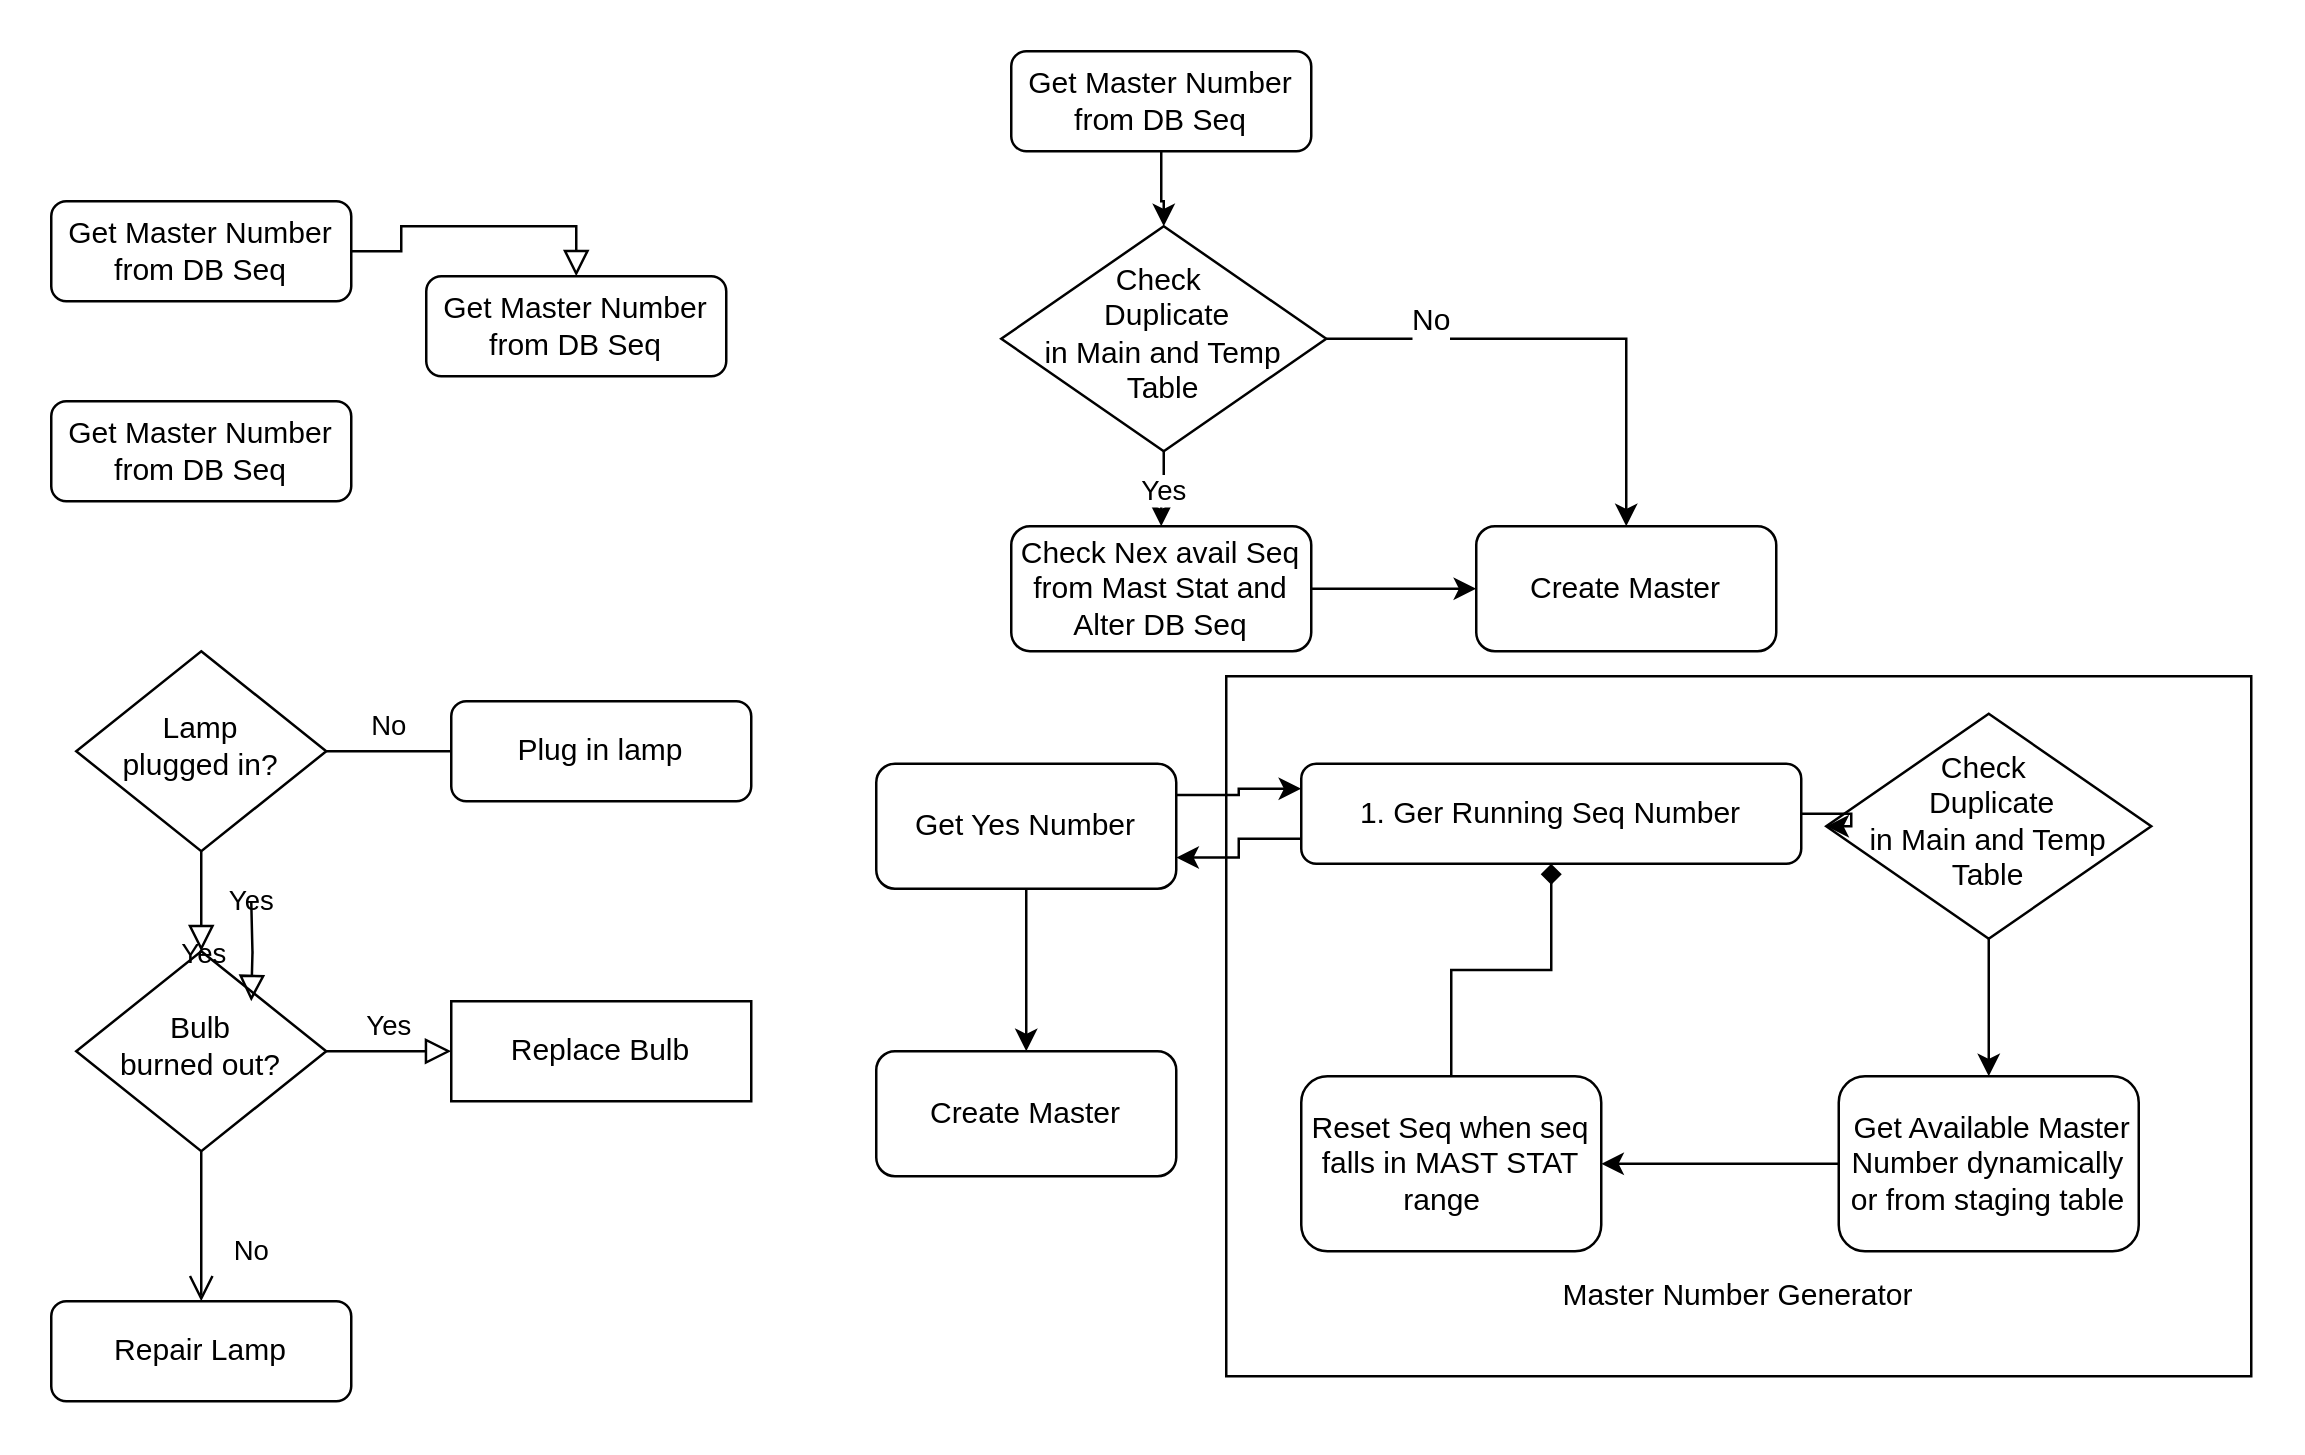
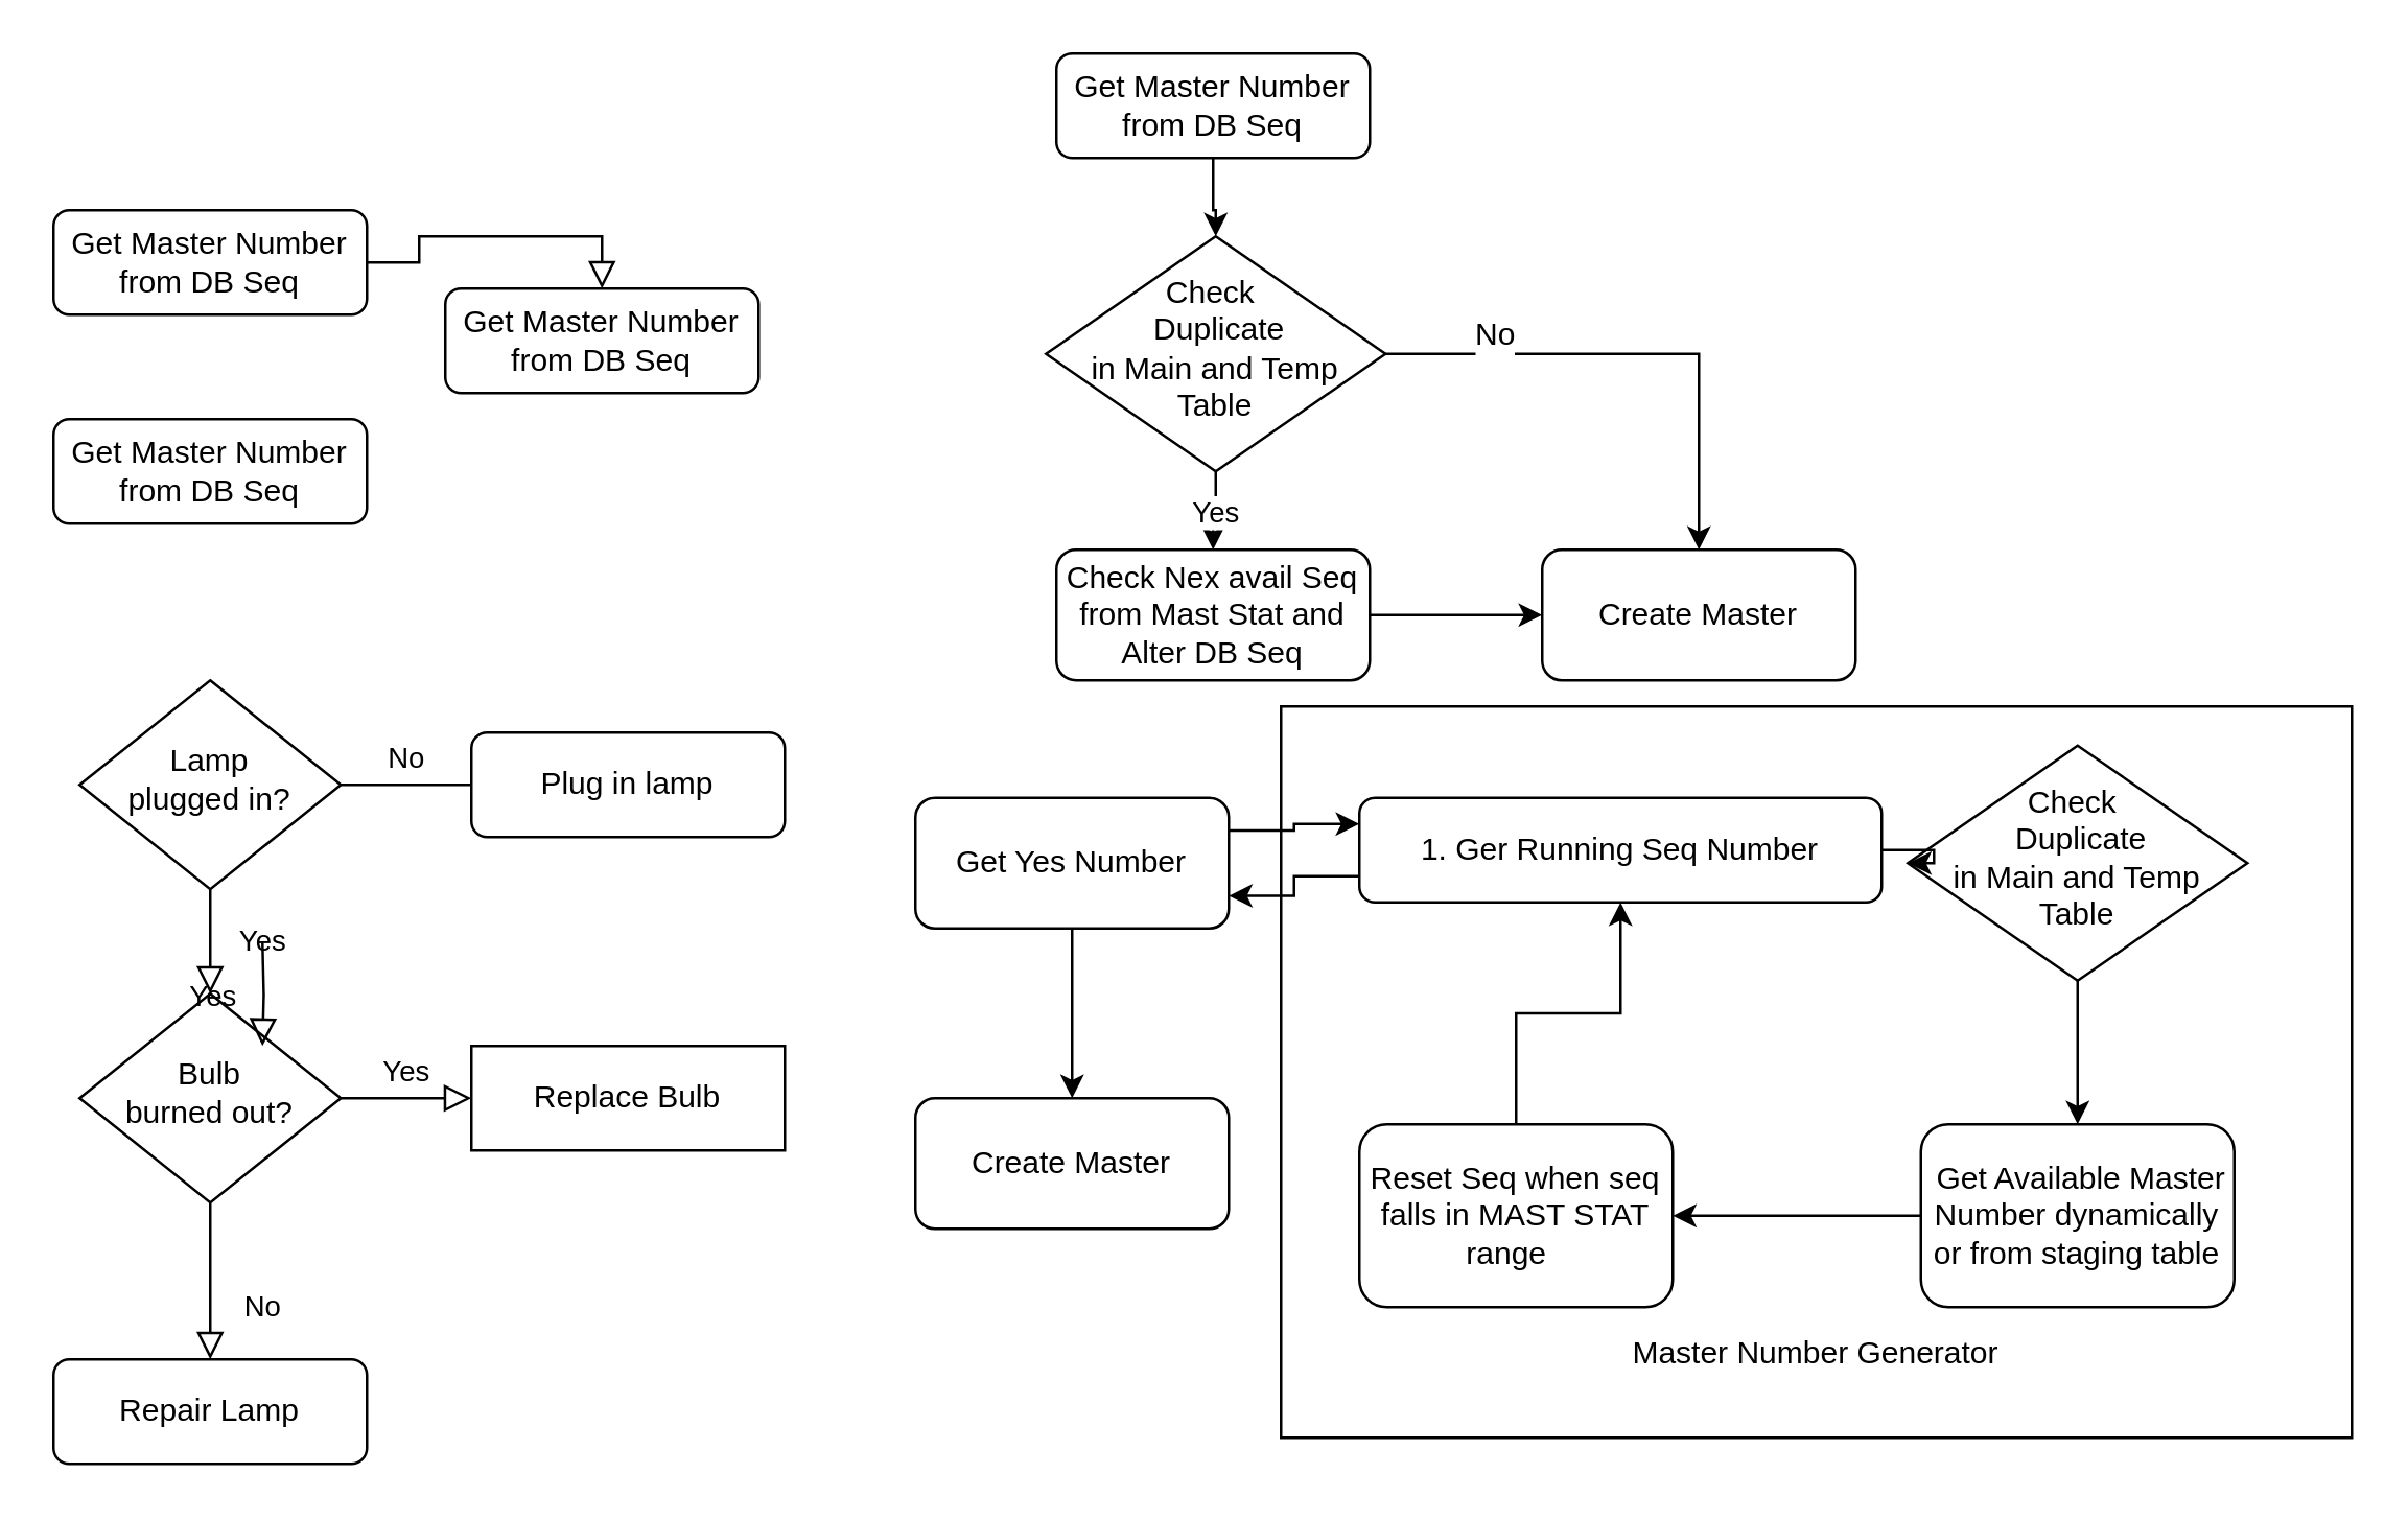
  <mxCell id="0" />
  <mxCell id="1" parent="0" />
  <mxCell id="2" value="&lt;br&gt;&lt;br&gt;&lt;br&gt;&lt;br&gt;&lt;br&gt;&lt;br&gt;&lt;br&gt;&lt;br&gt;&lt;br&gt;&lt;br&gt;&lt;br&gt;&lt;br&gt;&lt;br&gt;&lt;br&gt;&lt;br&gt;Master Number Generator" style="rounded=0;whiteSpace=wrap;html=1;" parent="1" vertex="1"><mxGeometry x="490" y="270" width="410" height="280" as="geometry" /></mxCell>
  <mxCell id="3" value="" style="rounded=0;html=1;jettySize=auto;orthogonalLoop=1;fontSize=11;endArrow=block;endFill=0;endSize=8;strokeWidth=1;shadow=0;labelBackgroundColor=none;edgeStyle=orthogonalEdgeStyle;entryX=0.5;entryY=0;entryDx=0;entryDy=0;" parent="1" source="4" target="14" edge="1"><mxGeometry relative="1" as="geometry" /></mxCell>
  <mxCell id="4" value="Get Master Number from DB Seq" style="rounded=1;whiteSpace=wrap;html=1;fontSize=12;glass=0;strokeWidth=1;shadow=0;" parent="1" vertex="1"><mxGeometry x="20" y="80" width="120" height="40" as="geometry" /></mxCell>
  <mxCell id="5" value="Yes" style="rounded=0;html=1;jettySize=auto;orthogonalLoop=1;fontSize=11;endArrow=block;endFill=0;endSize=8;strokeWidth=1;shadow=0;labelBackgroundColor=none;edgeStyle=orthogonalEdgeStyle;" parent="1" source="7" target="11" edge="1"><mxGeometry y="20" relative="1" as="geometry"><mxPoint as="offset" /></mxGeometry></mxCell>
  <mxCell id="6" value="No" style="edgeStyle=orthogonalEdgeStyle;rounded=0;html=1;jettySize=auto;orthogonalLoop=1;fontSize=11;endArrow=none;endFill=0;endSize=8;strokeWidth=1;shadow=0;labelBackgroundColor=none;" parent="1" source="7" target="8" edge="1"><mxGeometry y="10" relative="1" as="geometry"><mxPoint as="offset" /></mxGeometry></mxCell>
  <mxCell id="7" value="Lamp&lt;br&gt;plugged in?" style="rhombus;whiteSpace=wrap;html=1;shadow=0;fontFamily=Helvetica;fontSize=12;align=center;strokeWidth=1;spacing=6;spacingTop=-4;" parent="1" vertex="1"><mxGeometry x="30" y="260" width="100" height="80" as="geometry" /></mxCell>
  <mxCell id="8" value="Plug in lamp" style="rounded=1;whiteSpace=wrap;html=1;fontSize=12;glass=0;strokeWidth=1;shadow=0;" parent="1" vertex="1"><mxGeometry x="180" y="280" width="120" height="40" as="geometry" /></mxCell>
- <mxCell id="9" value="No" style="rounded=0;html=1;jettySize=auto;orthogonalLoop=1;fontSize=11;endArrow=open;endFill=0;endSize=8;strokeWidth=1;shadow=0;labelBackgroundColor=none;edgeStyle=orthogonalEdgeStyle;" parent="1" source="11" target="12" edge="1"><mxGeometry x="0.333" y="20" relative="1" as="geometry"><mxPoint as="offset" /></mxGeometry></mxCell>
+ <mxCell id="9" value="No" style="rounded=0;html=1;jettySize=auto;orthogonalLoop=1;fontSize=11;endArrow=block;endFill=0;endSize=8;strokeWidth=1;shadow=0;labelBackgroundColor=none;edgeStyle=orthogonalEdgeStyle;" parent="1" source="11" target="12" edge="1"><mxGeometry x="0.333" y="20" relative="1" as="geometry"><mxPoint as="offset" /></mxGeometry></mxCell>
  <mxCell id="10" value="Yes" style="edgeStyle=orthogonalEdgeStyle;rounded=0;html=1;jettySize=auto;orthogonalLoop=1;fontSize=11;endArrow=block;endFill=0;endSize=8;strokeWidth=1;shadow=0;labelBackgroundColor=none;" parent="1" source="11" target="13" edge="1"><mxGeometry y="10" relative="1" as="geometry"><mxPoint as="offset" /></mxGeometry></mxCell>
  <mxCell id="11" value="Bulb&lt;br&gt;burned out?" style="rhombus;whiteSpace=wrap;html=1;shadow=0;fontFamily=Helvetica;fontSize=12;align=center;strokeWidth=1;spacing=6;spacingTop=-4;" parent="1" vertex="1"><mxGeometry x="30" y="380" width="100" height="80" as="geometry" /></mxCell>
  <mxCell id="12" value="Repair Lamp" style="rounded=1;whiteSpace=wrap;html=1;fontSize=12;glass=0;strokeWidth=1;shadow=0;" parent="1" vertex="1"><mxGeometry x="20" y="520" width="120" height="40" as="geometry" /></mxCell>
  <mxCell id="13" value="Replace Bulb" style="whiteSpace=wrap;html=1;fontSize=12;glass=0;strokeWidth=1;shadow=0;rounded=0;" parent="1" vertex="1"><mxGeometry x="180" y="400" width="120" height="40" as="geometry" /></mxCell>
  <mxCell id="14" value="Get Master Number from DB Seq" style="rounded=1;whiteSpace=wrap;html=1;fontSize=12;glass=0;strokeWidth=1;shadow=0;" parent="1" vertex="1"><mxGeometry x="170" y="110" width="120" height="40" as="geometry" /></mxCell>
  <mxCell id="15" value="Get Master Number from DB Seq" style="rounded=1;whiteSpace=wrap;html=1;fontSize=12;glass=0;strokeWidth=1;shadow=0;" parent="1" vertex="1"><mxGeometry x="20" y="160" width="120" height="40" as="geometry" /></mxCell>
  <mxCell id="16" value="" style="edgeStyle=orthogonalEdgeStyle;rounded=0;orthogonalLoop=1;jettySize=auto;html=1;entryX=0.5;entryY=0;entryDx=0;entryDy=0;" parent="1" source="19" target="22" edge="1"><mxGeometry relative="1" as="geometry"><mxPoint x="610" y="135" as="targetPoint" /></mxGeometry></mxCell>
  <mxCell id="17" value="No" style="text;html=1;align=center;verticalAlign=middle;resizable=0;points=[];labelBackgroundColor=#ffffff;" parent="16" vertex="1" connectable="0"><mxGeometry x="-0.58" y="8" relative="1" as="geometry"><mxPoint as="offset" /></mxGeometry></mxCell>
  <mxCell id="18" value="Yes" style="edgeStyle=orthogonalEdgeStyle;rounded=0;orthogonalLoop=1;jettySize=auto;html=1;" parent="1" source="19" target="25" edge="1"><mxGeometry relative="1" as="geometry" /></mxCell>
  <mxCell id="19" value="Check&amp;nbsp;&lt;br&gt;&amp;nbsp;Duplicate &lt;br&gt;in Main and Temp Table" style="rhombus;whiteSpace=wrap;html=1;shadow=0;fontFamily=Helvetica;fontSize=12;align=center;strokeWidth=1;spacing=6;spacingTop=-4;" parent="1" vertex="1"><mxGeometry x="400" y="90" width="130" height="90" as="geometry" /></mxCell>
  <mxCell id="20" value="" style="edgeStyle=orthogonalEdgeStyle;rounded=0;orthogonalLoop=1;jettySize=auto;html=1;entryX=0.5;entryY=0;entryDx=0;entryDy=0;" parent="1" source="21" target="19" edge="1"><mxGeometry relative="1" as="geometry"><mxPoint x="464" y="140" as="targetPoint" /></mxGeometry></mxCell>
  <mxCell id="21" value="Get Master Number from DB Seq" style="rounded=1;whiteSpace=wrap;html=1;fontSize=12;glass=0;strokeWidth=1;shadow=0;" parent="1" vertex="1"><mxGeometry x="404" y="20" width="120" height="40" as="geometry" /></mxCell>
  <mxCell id="22" value="Create Master" style="rounded=1;whiteSpace=wrap;html=1;fontSize=12;glass=0;strokeWidth=1;shadow=0;" parent="1" vertex="1"><mxGeometry x="590" y="210" width="120" height="50" as="geometry" /></mxCell>
  <mxCell id="23" value="Yes" style="rounded=0;html=1;jettySize=auto;orthogonalLoop=1;fontSize=11;endArrow=block;endFill=0;endSize=8;strokeWidth=1;shadow=0;labelBackgroundColor=none;edgeStyle=orthogonalEdgeStyle;" parent="1" edge="1"><mxGeometry y="20" relative="1" as="geometry"><mxPoint as="offset" /><mxPoint x="100" y="360" as="sourcePoint" /><mxPoint x="100" y="400" as="targetPoint" /></mxGeometry></mxCell>
  <mxCell id="24" style="edgeStyle=orthogonalEdgeStyle;rounded=0;orthogonalLoop=1;jettySize=auto;html=1;entryX=0;entryY=0.5;entryDx=0;entryDy=0;" parent="1" source="25" target="22" edge="1"><mxGeometry relative="1" as="geometry"><mxPoint x="590" y="230" as="targetPoint" /></mxGeometry></mxCell>
  <mxCell id="25" value="Check Nex avail Seq&lt;br&gt;from Mast Stat and Alter DB Seq" style="rounded=1;whiteSpace=wrap;html=1;fontSize=12;glass=0;strokeWidth=1;shadow=0;" parent="1" vertex="1"><mxGeometry x="404" y="210" width="120" height="50" as="geometry" /></mxCell>
  <mxCell id="26" style="edgeStyle=orthogonalEdgeStyle;rounded=0;orthogonalLoop=1;jettySize=auto;html=1;" parent="1" source="27" target="32" edge="1"><mxGeometry relative="1" as="geometry" /></mxCell>
  <mxCell id="27" value="Check&amp;nbsp;&lt;br&gt;&amp;nbsp;Duplicate &lt;br&gt;in Main and Temp Table" style="rhombus;whiteSpace=wrap;html=1;shadow=0;fontFamily=Helvetica;fontSize=12;align=center;strokeWidth=1;spacing=6;spacingTop=-4;" parent="1" vertex="1"><mxGeometry x="730" y="285" width="130" height="90" as="geometry" /></mxCell>
  <mxCell id="28" style="edgeStyle=orthogonalEdgeStyle;rounded=0;orthogonalLoop=1;jettySize=auto;html=1;" parent="1" source="30" target="35" edge="1"><mxGeometry relative="1" as="geometry" /></mxCell>
  <mxCell id="29" style="edgeStyle=orthogonalEdgeStyle;rounded=0;orthogonalLoop=1;jettySize=auto;html=1;entryX=0;entryY=0.25;entryDx=0;entryDy=0;exitX=1;exitY=0.25;exitDx=0;exitDy=0;" parent="1" source="30" target="38" edge="1"><mxGeometry relative="1" as="geometry" /></mxCell>
  <mxCell id="30" value="Get Yes Number" style="rounded=1;whiteSpace=wrap;html=1;fontSize=12;glass=0;strokeWidth=1;shadow=0;" parent="1" vertex="1"><mxGeometry x="350" y="305" width="120" height="50" as="geometry" /></mxCell>
  <mxCell id="31" value="" style="edgeStyle=orthogonalEdgeStyle;rounded=0;orthogonalLoop=1;jettySize=auto;html=1;" parent="1" source="32" target="34" edge="1"><mxGeometry relative="1" as="geometry" /></mxCell>
  <mxCell id="32" value="&amp;nbsp;Get Available Master Number dynamically or from staging table" style="rounded=1;whiteSpace=wrap;html=1;fontSize=12;glass=0;strokeWidth=1;shadow=0;" parent="1" vertex="1"><mxGeometry x="735" y="430" width="120" height="70" as="geometry" /></mxCell>
- <mxCell id="33" style="edgeStyle=orthogonalEdgeStyle;rounded=0;orthogonalLoop=1;jettySize=auto;html=1;entryX=0.5;entryY=1;entryDx=0;entryDy=0;endArrow=diamond;" parent="1" source="34" target="38" edge="1"><mxGeometry relative="1" as="geometry" /></mxCell>
+ <mxCell id="33" style="edgeStyle=orthogonalEdgeStyle;rounded=0;orthogonalLoop=1;jettySize=auto;html=1;entryX=0.5;entryY=1;entryDx=0;entryDy=0;" parent="1" source="34" target="38" edge="1"><mxGeometry relative="1" as="geometry" /></mxCell>
  <mxCell id="34" value="Reset Seq when seq falls in MAST STAT range&amp;nbsp;&amp;nbsp;" style="rounded=1;whiteSpace=wrap;html=1;fontSize=12;glass=0;strokeWidth=1;shadow=0;" parent="1" vertex="1"><mxGeometry x="520" y="430" width="120" height="70" as="geometry" /></mxCell>
  <mxCell id="35" value="Create Master" style="rounded=1;whiteSpace=wrap;html=1;fontSize=12;glass=0;strokeWidth=1;shadow=0;" parent="1" vertex="1"><mxGeometry x="350" y="420" width="120" height="50" as="geometry" /></mxCell>
  <mxCell id="36" style="edgeStyle=orthogonalEdgeStyle;rounded=0;orthogonalLoop=1;jettySize=auto;html=1;entryX=0;entryY=0.5;entryDx=0;entryDy=0;" parent="1" source="38" target="27" edge="1"><mxGeometry relative="1" as="geometry" /></mxCell>
  <mxCell id="37" style="edgeStyle=orthogonalEdgeStyle;rounded=0;orthogonalLoop=1;jettySize=auto;html=1;exitX=0;exitY=0.75;exitDx=0;exitDy=0;entryX=1;entryY=0.75;entryDx=0;entryDy=0;" parent="1" source="38" target="30" edge="1"><mxGeometry relative="1" as="geometry" /></mxCell>
  <mxCell id="38" value="1. Ger Running Seq Number" style="rounded=1;whiteSpace=wrap;html=1;fontSize=12;glass=0;strokeWidth=1;shadow=0;" parent="1" vertex="1"><mxGeometry x="520" y="305" width="200" height="40" as="geometry" /></mxCell>
